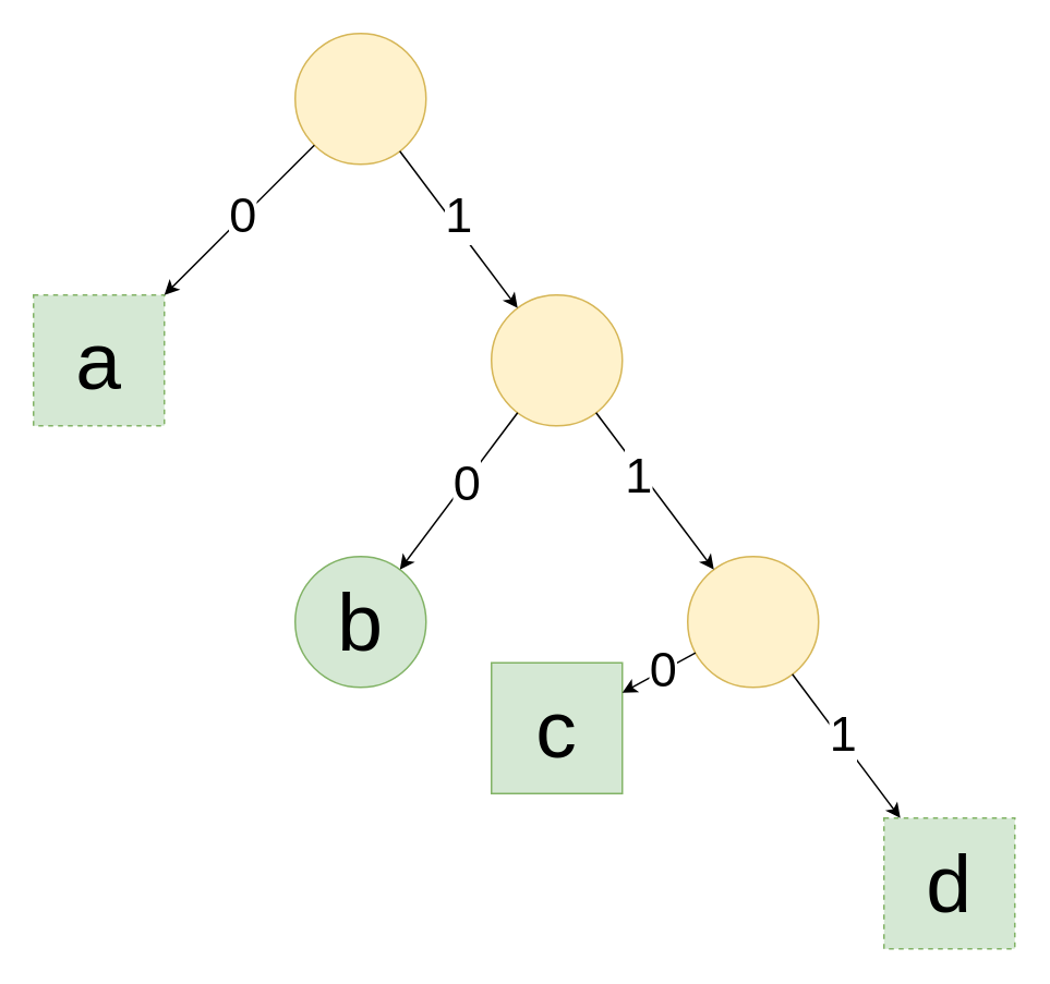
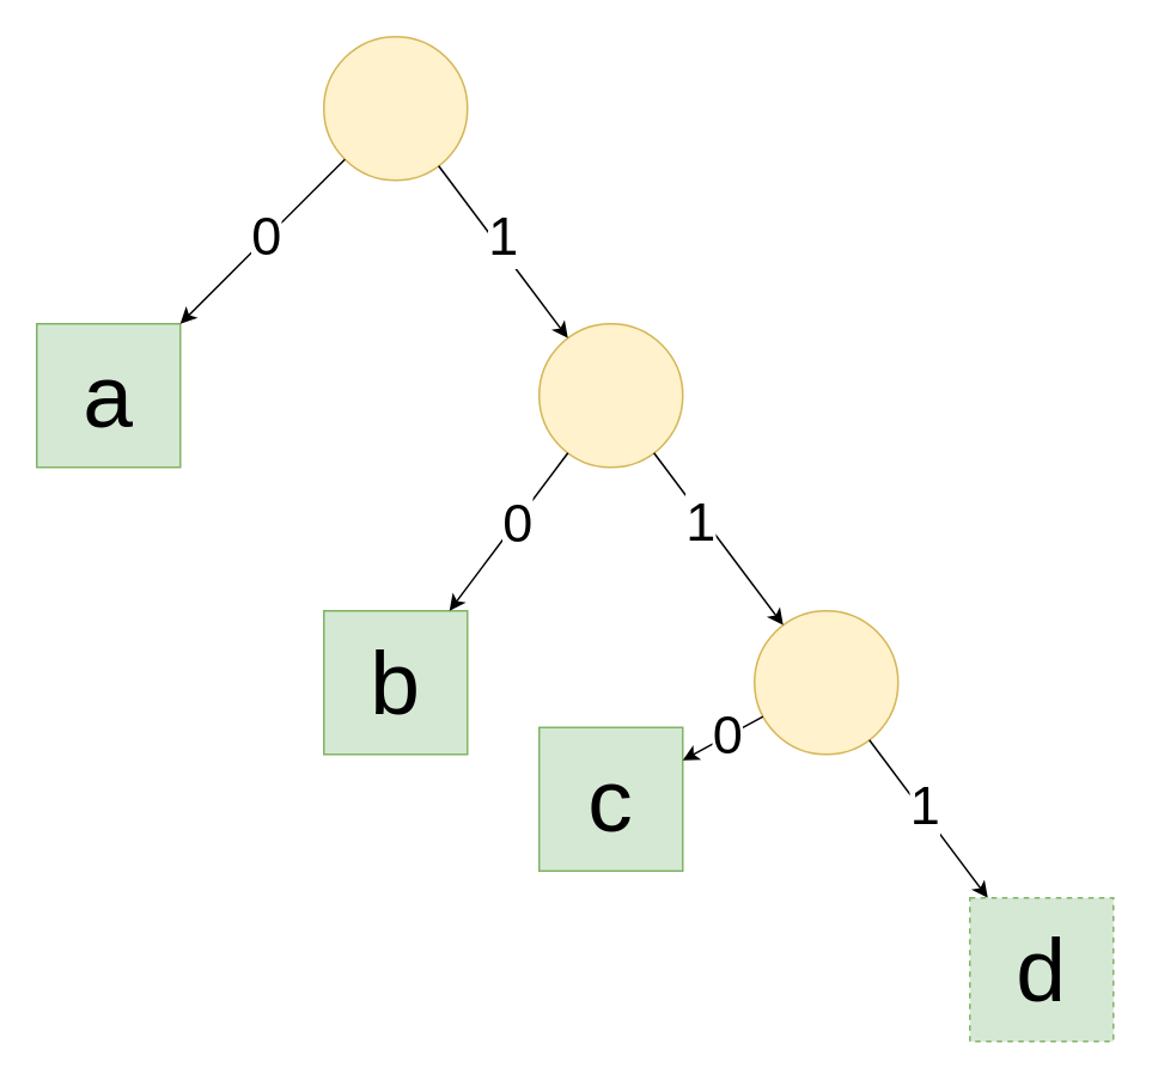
  <mxCell id="0" />
  <mxCell id="1" parent="0" />
  <mxCell id="2" value="" style="ellipse;whiteSpace=wrap;html=1;aspect=fixed;fillColor=#fff2cc;strokeColor=#d6b656;" vertex="1" parent="1"><mxGeometry x="180" y="20" width="80" height="80" as="geometry" /></mxCell>
- <mxCell id="3" value="&lt;font style=&quot;&quot;&gt;&lt;span style=&quot;font-size: 50px;&quot;&gt;a&lt;/span&gt;&lt;br&gt;&lt;/font&gt;" style="whiteSpace=wrap;html=1;aspect=fixed;fillColor=#d5e8d4;strokeColor=#82b366;dashed=1;" vertex="1" parent="1"><mxGeometry x="20" y="180" width="80" height="80" as="geometry" /></mxCell>
+ <mxCell id="3" value="&lt;font style=&quot;&quot;&gt;&lt;span style=&quot;font-size: 50px;&quot;&gt;a&lt;/span&gt;&lt;br&gt;&lt;/font&gt;" style="whiteSpace=wrap;html=1;aspect=fixed;fillColor=#d5e8d4;strokeColor=#82b366;" vertex="1" parent="1"><mxGeometry x="20" y="180" width="80" height="80" as="geometry" /></mxCell>
  <mxCell id="4" value="" style="endArrow=classic;html=1;rounded=0;" edge="1" parent="1" source="2" target="3"><mxGeometry width="50" height="50" relative="1" as="geometry"><mxPoint x="210" y="310" as="sourcePoint" /><mxPoint x="260" y="260" as="targetPoint" /></mxGeometry></mxCell>
  <mxCell id="5" value="&lt;font style=&quot;font-size: 30px;&quot;&gt;0&lt;/font&gt;" style="edgeLabel;html=1;align=center;verticalAlign=middle;resizable=0;points=[];" vertex="1" connectable="0" parent="4"><mxGeometry x="0.007" y="3" relative="1" as="geometry"><mxPoint y="-6" as="offset" /></mxGeometry></mxCell>
  <mxCell id="6" value="" style="ellipse;whiteSpace=wrap;html=1;aspect=fixed;fillColor=#fff2cc;strokeColor=#d6b656;" vertex="1" parent="1"><mxGeometry x="300" y="180" width="80" height="80" as="geometry" /></mxCell>
  <mxCell id="7" value="" style="endArrow=classic;html=1;rounded=0;" edge="1" parent="1" source="2" target="6"><mxGeometry width="50" height="50" relative="1" as="geometry"><mxPoint x="210" y="300" as="sourcePoint" /><mxPoint x="260" y="250" as="targetPoint" /></mxGeometry></mxCell>
  <mxCell id="8" value="&lt;font style=&quot;font-size: 30px;&quot;&gt;1&lt;/font&gt;" style="edgeLabel;html=1;align=center;verticalAlign=middle;resizable=0;points=[];" vertex="1" connectable="0" parent="7"><mxGeometry x="0.213" relative="1" as="geometry"><mxPoint x="-8" y="-20" as="offset" /></mxGeometry></mxCell>
- <mxCell id="9" value="&lt;font style=&quot;&quot;&gt;&lt;span style=&quot;font-size: 50px;&quot;&gt;b&lt;/span&gt;&lt;br&gt;&lt;/font&gt;" style="ellipse;whiteSpace=wrap;html=1;aspect=fixed;fillColor=#d5e8d4;strokeColor=#82b366;" vertex="1" parent="1"><mxGeometry x="180" y="340" width="80" height="80" as="geometry" /></mxCell>
+ <mxCell id="9" value="&lt;font style=&quot;&quot;&gt;&lt;span style=&quot;font-size: 50px;&quot;&gt;b&lt;/span&gt;&lt;br&gt;&lt;/font&gt;" style="whiteSpace=wrap;html=1;aspect=fixed;fillColor=#d5e8d4;strokeColor=#82b366;" vertex="1" parent="1"><mxGeometry x="180" y="340" width="80" height="80" as="geometry" /></mxCell>
  <mxCell id="10" value="" style="endArrow=classic;html=1;rounded=0;" edge="1" parent="1" source="6" target="9"><mxGeometry width="50" height="50" relative="1" as="geometry"><mxPoint x="210" y="290" as="sourcePoint" /><mxPoint x="260" y="240" as="targetPoint" /></mxGeometry></mxCell>
  <mxCell id="11" value="&lt;font style=&quot;font-size: 30px;&quot;&gt;0&lt;/font&gt;" style="edgeLabel;html=1;align=center;verticalAlign=middle;resizable=0;points=[];" vertex="1" connectable="0" parent="10"><mxGeometry x="-0.124" relative="1" as="geometry"><mxPoint as="offset" /></mxGeometry></mxCell>
  <mxCell id="12" value="" style="ellipse;whiteSpace=wrap;html=1;aspect=fixed;fillColor=#fff2cc;strokeColor=#d6b656;" vertex="1" parent="1"><mxGeometry x="420" y="340" width="80" height="80" as="geometry" /></mxCell>
  <mxCell id="13" value="" style="endArrow=classic;html=1;rounded=0;" edge="1" parent="1" source="6" target="12"><mxGeometry width="50" height="50" relative="1" as="geometry"><mxPoint x="210" y="270" as="sourcePoint" /><mxPoint x="260" y="220" as="targetPoint" /></mxGeometry></mxCell>
  <mxCell id="14" value="&lt;font style=&quot;font-size: 30px;&quot;&gt;1&lt;/font&gt;" style="edgeLabel;html=1;align=center;verticalAlign=middle;resizable=0;points=[];" vertex="1" connectable="0" parent="13"><mxGeometry x="0.273" relative="1" as="geometry"><mxPoint x="-20" y="-23" as="offset" /></mxGeometry></mxCell>
  <mxCell id="15" value="&lt;font style=&quot;&quot;&gt;&lt;span style=&quot;font-size: 50px;&quot;&gt;c&lt;/span&gt;&lt;br&gt;&lt;/font&gt;" style="whiteSpace=wrap;html=1;aspect=fixed;fillColor=#d5e8d4;strokeColor=#82b366;" vertex="1" parent="1"><mxGeometry x="300" y="405" width="80" height="80" as="geometry" /></mxCell>
  <mxCell id="16" value="&lt;font style=&quot;&quot;&gt;&lt;span style=&quot;font-size: 50px;&quot;&gt;d&lt;/span&gt;&lt;br&gt;&lt;/font&gt;" style="whiteSpace=wrap;html=1;aspect=fixed;fillColor=#d5e8d4;strokeColor=#82b366;dashed=1;" vertex="1" parent="1"><mxGeometry x="540" y="500" width="80" height="80" as="geometry" /></mxCell>
  <mxCell id="17" value="" style="endArrow=classic;html=1;rounded=0;" edge="1" parent="1" source="12" target="15"><mxGeometry width="50" height="50" relative="1" as="geometry"><mxPoint x="210" y="260" as="sourcePoint" /><mxPoint x="260" y="210" as="targetPoint" /></mxGeometry></mxCell>
  <mxCell id="18" value="&lt;font style=&quot;font-size: 30px;&quot;&gt;0&lt;/font&gt;" style="edgeLabel;html=1;align=center;verticalAlign=middle;resizable=0;points=[];" vertex="1" connectable="0" parent="17"><mxGeometry x="-0.066" y="2" relative="1" as="geometry"><mxPoint y="-4" as="offset" /></mxGeometry></mxCell>
  <mxCell id="19" value="" style="endArrow=classic;html=1;rounded=0;" edge="1" parent="1" source="12" target="16"><mxGeometry width="50" height="50" relative="1" as="geometry"><mxPoint x="210" y="260" as="sourcePoint" /><mxPoint x="260" y="210" as="targetPoint" /></mxGeometry></mxCell>
  <mxCell id="20" value="&lt;font style=&quot;font-size: 30px;&quot;&gt;1&lt;/font&gt;" style="edgeLabel;html=1;align=center;verticalAlign=middle;resizable=0;points=[];" vertex="1" connectable="0" parent="19"><mxGeometry x="-0.164" y="3" relative="1" as="geometry"><mxPoint as="offset" /></mxGeometry></mxCell>
